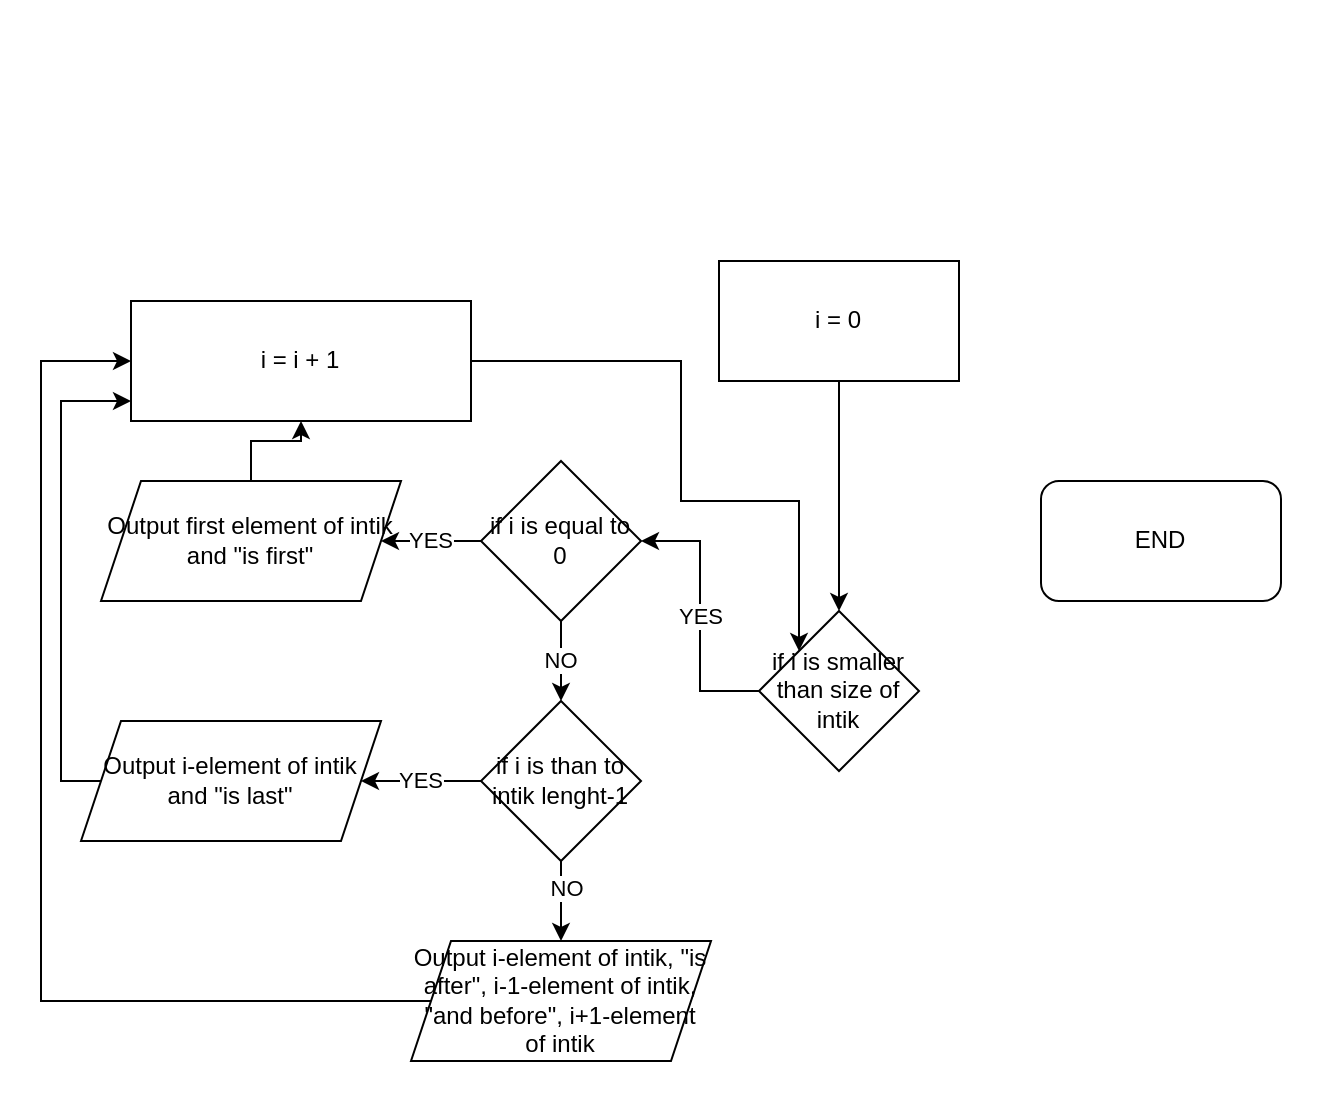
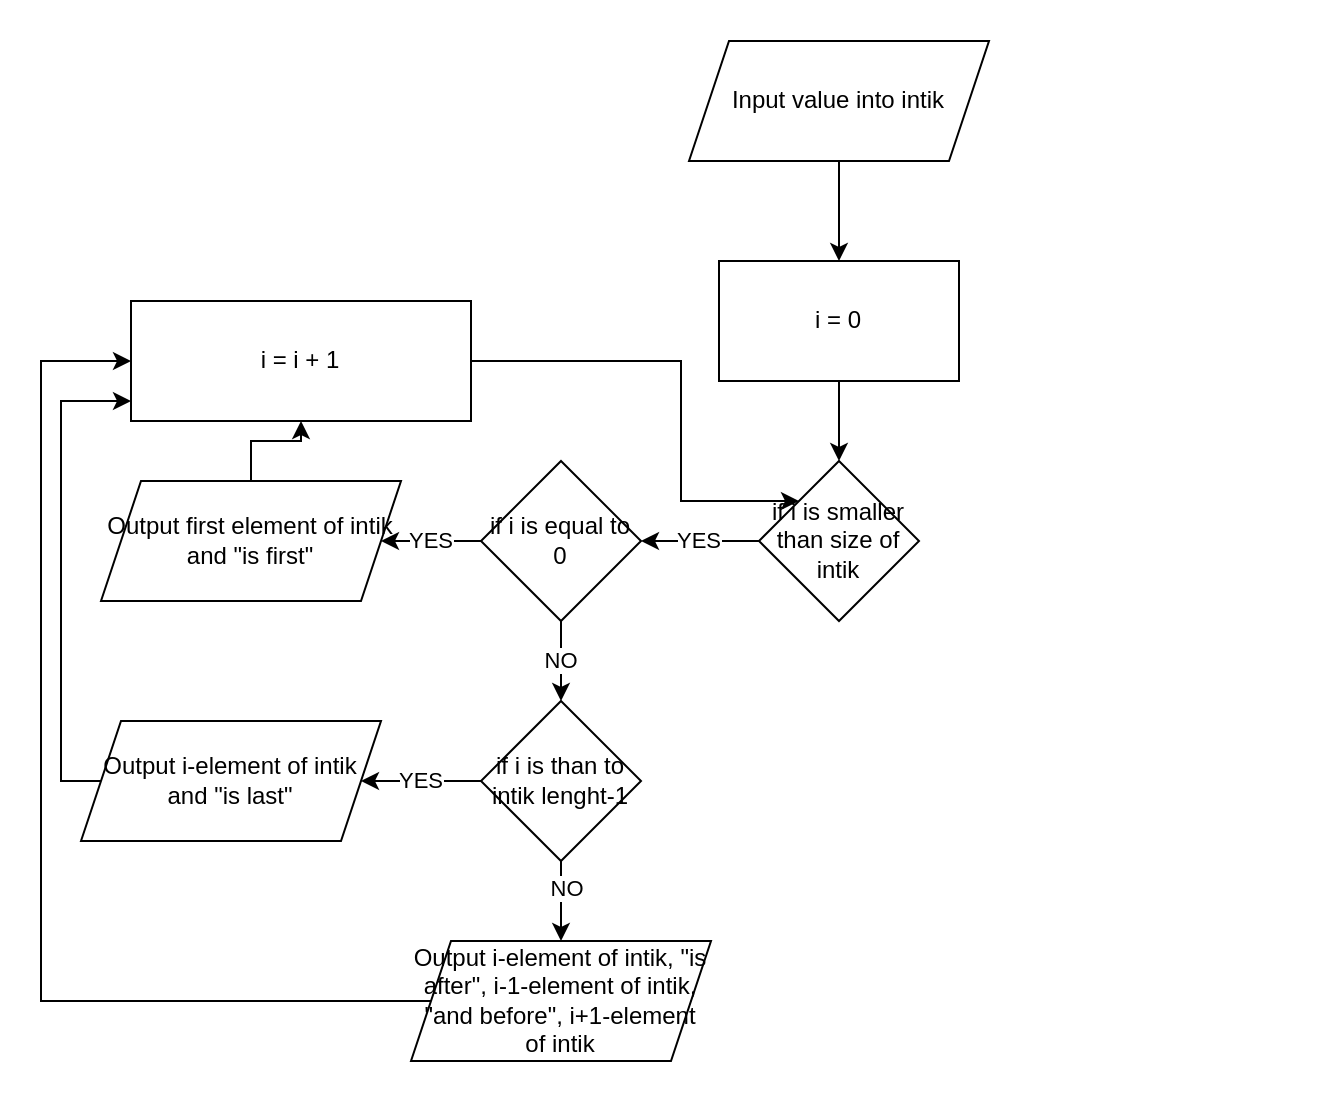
  <mxCell id="0" />
  <mxCell id="1" parent="0" />
  <mxCell id="2" value="YES" style="edgeStyle=orthogonalEdgeStyle;rounded=0;orthogonalLoop=1;jettySize=auto;html=1;" edge="1" parent="1" source="3" target="13"><mxGeometry relative="1" as="geometry" /></mxCell>
- <mxCell id="3" value="if i is smaller than size of intik" style="rhombus;whiteSpace=wrap;html=1;" parent="1" vertex="1"><mxGeometry x="379" y="305" width="80" height="80" as="geometry" /></mxCell>
+ <mxCell id="3" value="if i is smaller than size of intik" style="rhombus;whiteSpace=wrap;html=1;" parent="1" vertex="1"><mxGeometry x="379" y="230" width="80" height="80" as="geometry" /></mxCell>
+ <mxCell id="4" style="edgeStyle=orthogonalEdgeStyle;rounded=0;orthogonalLoop=1;jettySize=auto;html=1;entryX=0.5;entryY=0;entryDx=0;entryDy=0;" parent="1" source="5" target="7" edge="1"><mxGeometry relative="1" as="geometry" /></mxCell>
+ <mxCell id="5" value="Input value into intik" style="shape=parallelogram;perimeter=parallelogramPerimeter;whiteSpace=wrap;html=1;fixedSize=1;" parent="1" vertex="1"><mxGeometry x="344" y="20" width="150" height="60" as="geometry" /></mxCell>
  <mxCell id="6" style="edgeStyle=orthogonalEdgeStyle;rounded=0;orthogonalLoop=1;jettySize=auto;html=1;" parent="1" source="7" target="3" edge="1"><mxGeometry relative="1" as="geometry" /></mxCell>
  <mxCell id="7" value="i = 0" style="rounded=0;whiteSpace=wrap;html=1;" parent="1" vertex="1"><mxGeometry x="359" y="130" width="120" height="60" as="geometry" /></mxCell>
  <mxCell id="8" style="edgeStyle=orthogonalEdgeStyle;rounded=0;orthogonalLoop=1;jettySize=auto;html=1;" edge="1" parent="1" source="9" target="23"><mxGeometry relative="1" as="geometry" /></mxCell>
  <mxCell id="9" value="Output first element of intik and &quot;is first&quot;" style="shape=parallelogram;perimeter=parallelogramPerimeter;whiteSpace=wrap;html=1;fixedSize=1;" parent="1" vertex="1"><mxGeometry x="50" y="240" width="150" height="60" as="geometry" /></mxCell>
- <mxCell id="10" value="END" style="rounded=1;whiteSpace=wrap;html=1;" parent="1" vertex="1"><mxGeometry x="520" y="240" width="120" height="60" as="geometry" /></mxCell>
  <mxCell id="11" value="YES" style="edgeStyle=orthogonalEdgeStyle;rounded=0;orthogonalLoop=1;jettySize=auto;html=1;" edge="1" parent="1" source="13" target="9"><mxGeometry relative="1" as="geometry" /></mxCell>
  <mxCell id="12" value="NO" style="edgeStyle=orthogonalEdgeStyle;rounded=0;orthogonalLoop=1;jettySize=auto;html=1;" edge="1" parent="1" source="13" target="17"><mxGeometry relative="1" as="geometry" /></mxCell>
  <mxCell id="13" value="if i is equal to 0" style="rhombus;whiteSpace=wrap;html=1;" vertex="1" parent="1"><mxGeometry x="240" y="230" width="80" height="80" as="geometry" /></mxCell>
  <mxCell id="14" value="YES" style="edgeStyle=orthogonalEdgeStyle;rounded=0;orthogonalLoop=1;jettySize=auto;html=1;" edge="1" parent="1" source="17" target="21"><mxGeometry relative="1" as="geometry" /></mxCell>
  <mxCell id="15" style="edgeStyle=orthogonalEdgeStyle;rounded=0;orthogonalLoop=1;jettySize=auto;html=1;" edge="1" parent="1" source="17" target="19"><mxGeometry relative="1" as="geometry" /></mxCell>
  <mxCell id="16" value="NO" style="edgeLabel;html=1;align=center;verticalAlign=middle;resizable=0;points=[];" vertex="1" connectable="0" parent="15"><mxGeometry x="-0.358" y="2" relative="1" as="geometry"><mxPoint as="offset" /></mxGeometry></mxCell>
  <mxCell id="17" value="if i is than to intik lenght-1" style="rhombus;whiteSpace=wrap;html=1;" vertex="1" parent="1"><mxGeometry x="240" y="350" width="80" height="80" as="geometry" /></mxCell>
  <mxCell id="18" style="edgeStyle=orthogonalEdgeStyle;rounded=0;orthogonalLoop=1;jettySize=auto;html=1;" edge="1" parent="1" source="19" target="23"><mxGeometry relative="1" as="geometry"><Array as="points"><mxPoint x="20" y="500" /><mxPoint x="20" y="180" /></Array></mxGeometry></mxCell>
  <mxCell id="19" value="Output i-element of intik, &quot;is after&quot;, i-1-element of intik, &quot;and before&quot;, i+1-element of intik" style="shape=parallelogram;perimeter=parallelogramPerimeter;whiteSpace=wrap;html=1;fixedSize=1;" vertex="1" parent="1"><mxGeometry x="205" y="470" width="150" height="60" as="geometry" /></mxCell>
  <mxCell id="20" style="edgeStyle=orthogonalEdgeStyle;rounded=0;orthogonalLoop=1;jettySize=auto;html=1;" edge="1" parent="1" source="21" target="23"><mxGeometry relative="1" as="geometry"><Array as="points"><mxPoint x="30" y="390" /><mxPoint x="30" y="200" /></Array></mxGeometry></mxCell>
  <mxCell id="21" value="Output i-element of intik and &quot;is last&quot;" style="shape=parallelogram;perimeter=parallelogramPerimeter;whiteSpace=wrap;html=1;fixedSize=1;" vertex="1" parent="1"><mxGeometry x="40" y="360" width="150" height="60" as="geometry" /></mxCell>
  <mxCell id="22" style="edgeStyle=orthogonalEdgeStyle;rounded=0;orthogonalLoop=1;jettySize=auto;html=1;entryX=0;entryY=0;entryDx=0;entryDy=0;" edge="1" parent="1" source="23" target="3"><mxGeometry relative="1" as="geometry"><Array as="points"><mxPoint x="340" y="180" /><mxPoint x="340" y="250" /></Array></mxGeometry></mxCell>
  <mxCell id="23" value="i = i + 1" style="rounded=0;whiteSpace=wrap;html=1;" vertex="1" parent="1"><mxGeometry x="65" y="150" width="170" height="60" as="geometry" /></mxCell>
